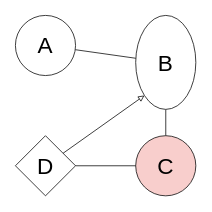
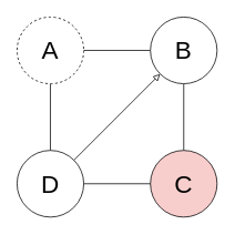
  <mxCell id="0" />
  <mxCell id="1" parent="0" />
+ <mxCell id="2" style="rounded=0;orthogonalLoop=1;jettySize=auto;html=1;fontSize=30;endArrow=none;endFill=0;entryX=0.5;entryY=0;entryDx=0;entryDy=0;" edge="1" parent="1" source="4" target="7"><mxGeometry relative="1" as="geometry"><mxPoint x="60" y="180" as="targetPoint" /></mxGeometry></mxCell>
  <mxCell id="3" value="" style="edgeStyle=none;rounded=0;orthogonalLoop=1;jettySize=auto;html=1;fontSize=30;endArrow=none;endFill=0;" edge="1" parent="1" source="4" target="6"><mxGeometry relative="1" as="geometry" /></mxCell>
- <mxCell id="4" value="&lt;font style=&quot;font-size: 30px&quot;&gt;A&lt;/font&gt;" style="ellipse;whiteSpace=wrap;html=1;aspect=fixed;" vertex="1" parent="1"><mxGeometry x="20" y="20" width="80" height="80" as="geometry" /></mxCell>
+ <mxCell id="4" value="&lt;font style=&quot;font-size: 30px&quot;&gt;A&lt;/font&gt;" style="ellipse;whiteSpace=wrap;html=1;aspect=fixed;dashed=1;" vertex="1" parent="1"><mxGeometry x="20" y="20" width="80" height="80" as="geometry" /></mxCell>
  <mxCell id="5" style="edgeStyle=none;rounded=0;orthogonalLoop=1;jettySize=auto;html=1;entryX=0.5;entryY=0;entryDx=0;entryDy=0;fontSize=30;endArrow=none;endFill=0;" edge="1" parent="1" source="6" target="8"><mxGeometry relative="1" as="geometry" /></mxCell>
- <mxCell id="6" value="&lt;font style=&quot;font-size: 30px&quot;&gt;B&lt;/font&gt;" style="ellipse;whiteSpace=wrap;html=1;aspect=fixed;" vertex="1" parent="1"><mxGeometry x="180" y="20" width="80" height="125" as="geometry" /></mxCell>
- <mxCell id="7" value="&lt;span style=&quot;font-size: 30px&quot;&gt;D&lt;/span&gt;" style="rhombus;whiteSpace=wrap;html=1;aspect=fixed;" vertex="1" parent="1"><mxGeometry x="20" y="180" width="80" height="80" as="geometry" /></mxCell>
+ <mxCell id="6" value="&lt;font style=&quot;font-size: 30px&quot;&gt;B&lt;/font&gt;" style="ellipse;whiteSpace=wrap;html=1;aspect=fixed;" vertex="1" parent="1"><mxGeometry x="180" y="20" width="80" height="80" as="geometry" /></mxCell>
+ <mxCell id="7" value="&lt;span style=&quot;font-size: 30px&quot;&gt;D&lt;/span&gt;" style="ellipse;whiteSpace=wrap;html=1;aspect=fixed;" vertex="1" parent="1"><mxGeometry x="20" y="180" width="80" height="80" as="geometry" /></mxCell>
  <mxCell id="8" value="&lt;font style=&quot;font-size: 30px&quot;&gt;C&lt;/font&gt;" style="ellipse;whiteSpace=wrap;html=1;aspect=fixed;fillColor=#f8cecc;" vertex="1" parent="1"><mxGeometry x="180" y="180" width="80" height="80" as="geometry" /></mxCell>
  <mxCell id="9" style="rounded=0;orthogonalLoop=1;jettySize=auto;html=1;fontSize=30;endArrow=none;endFill=0;entryX=1;entryY=0.5;entryDx=0;entryDy=0;exitX=0;exitY=0.5;exitDx=0;exitDy=0;" edge="1" parent="1" source="8" target="7"><mxGeometry relative="1" as="geometry"><mxPoint x="70" y="100" as="sourcePoint" /><mxPoint x="70" y="190" as="targetPoint" /></mxGeometry></mxCell>
  <mxCell id="10" value="" style="edgeStyle=none;rounded=0;orthogonalLoop=1;jettySize=auto;html=1;fontSize=30;endArrow=block;endFill=0;entryX=0;entryY=1;entryDx=0;entryDy=0;" edge="1" parent="1" source="7" target="6"><mxGeometry relative="1" as="geometry"><mxPoint x="110" y="70" as="sourcePoint" /><mxPoint x="190" y="70" as="targetPoint" /></mxGeometry></mxCell>
